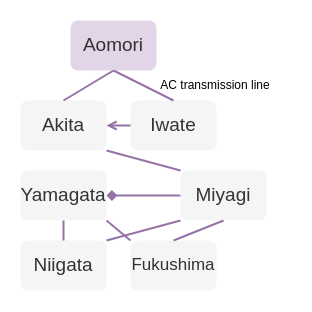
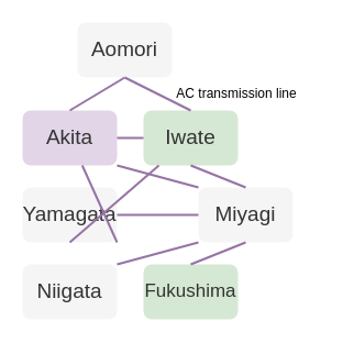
  <mxCell id="0" />
  <mxCell id="1" parent="0" />
- <mxCell id="2" value="&lt;font style=&quot;font-size: 19px&quot;&gt;Aomori&lt;/font&gt;" style="rounded=1;whiteSpace=wrap;html=1;fillColor=#e1d5e7;fontColor=#333333;strokeColor=none;" parent="1" vertex="1"><mxGeometry x="70" y="20" width="86" height="50" as="geometry" /></mxCell>
- <mxCell id="3" value="&lt;font style=&quot;font-size: 19px&quot;&gt;Iwate&lt;/font&gt;" style="rounded=1;whiteSpace=wrap;html=1;fillColor=#f5f5f5;fontColor=#333333;strokeColor=none;" parent="1" vertex="1"><mxGeometry x="130" y="100" width="86" height="50" as="geometry" /></mxCell>
- <mxCell id="4" value="&lt;font style=&quot;font-size: 19px&quot;&gt;Akita&lt;/font&gt;" style="rounded=1;whiteSpace=wrap;html=1;fillColor=#f5f5f5;fontColor=#333333;strokeColor=none;" parent="1" vertex="1"><mxGeometry x="20" y="100" width="86" height="50" as="geometry" /></mxCell>
+ <mxCell id="2" value="&lt;font style=&quot;font-size: 19px&quot;&gt;Aomori&lt;/font&gt;" style="rounded=1;whiteSpace=wrap;html=1;fillColor=#f5f5f5;fontColor=#333333;strokeColor=none;" parent="1" vertex="1"><mxGeometry x="70" y="20" width="86" height="50" as="geometry" /></mxCell>
+ <mxCell id="3" value="&lt;font style=&quot;font-size: 19px&quot;&gt;Iwate&lt;/font&gt;" style="rounded=1;whiteSpace=wrap;html=1;fillColor=#d5e8d4;fontColor=#333333;strokeColor=none;" parent="1" vertex="1"><mxGeometry x="130" y="100" width="86" height="50" as="geometry" /></mxCell>
+ <mxCell id="4" value="&lt;font style=&quot;font-size: 19px&quot;&gt;Akita&lt;/font&gt;" style="rounded=1;whiteSpace=wrap;html=1;fillColor=#e1d5e7;fontColor=#333333;strokeColor=none;" parent="1" vertex="1"><mxGeometry x="20" y="100" width="86" height="50" as="geometry" /></mxCell>
  <mxCell id="5" value="&lt;font style=&quot;font-size: 19px&quot;&gt;Miyagi&lt;/font&gt;" style="rounded=1;whiteSpace=wrap;html=1;fillColor=#f5f5f5;fontColor=#333333;strokeColor=none;" parent="1" vertex="1"><mxGeometry x="180" y="170" width="86" height="50" as="geometry" /></mxCell>
  <mxCell id="6" value="&lt;font style=&quot;font-size: 19px&quot;&gt;Yamagata&lt;/font&gt;" style="rounded=1;whiteSpace=wrap;html=1;fillColor=#f5f5f5;fontColor=#333333;strokeColor=none;" parent="1" vertex="1"><mxGeometry x="20" y="170" width="86" height="50" as="geometry" /></mxCell>
- <mxCell id="7" value="&lt;font style=&quot;font-size: 17px&quot;&gt;Fukushima&lt;/font&gt;" style="rounded=1;whiteSpace=wrap;html=1;fillColor=#f5f5f5;fontColor=#333333;strokeColor=none;" parent="1" vertex="1"><mxGeometry x="130" y="240" width="86" height="50" as="geometry" /></mxCell>
+ <mxCell id="7" value="&lt;font style=&quot;font-size: 17px&quot;&gt;Fukushima&lt;/font&gt;" style="rounded=1;whiteSpace=wrap;html=1;fillColor=#d5e8d4;fontColor=#333333;strokeColor=none;" parent="1" vertex="1"><mxGeometry x="130" y="240" width="86" height="50" as="geometry" /></mxCell>
  <mxCell id="8" value="&lt;font style=&quot;font-size: 19px&quot;&gt;Niigata&lt;/font&gt;" style="rounded=1;whiteSpace=wrap;html=1;fillColor=#f5f5f5;fontColor=#333333;strokeColor=none;" parent="1" vertex="1"><mxGeometry x="20" y="240" width="86" height="50" as="geometry" /></mxCell>
  <mxCell id="9" value="" style="endArrow=none;html=1;fillColor=#e1d5e7;strokeColor=#9673a6;entryX=0.5;entryY=1;entryDx=0;entryDy=0;exitX=0.5;exitY=0;exitDx=0;exitDy=0;strokeWidth=2;" parent="1" source="3" target="2" edge="1"><mxGeometry width="50" height="50" relative="1" as="geometry"><mxPoint x="190" y="220" as="sourcePoint" /><mxPoint x="240" y="170" as="targetPoint" /></mxGeometry></mxCell>
  <mxCell id="10" value="" style="endArrow=none;html=1;fillColor=#e1d5e7;strokeColor=#9673a6;entryX=0.5;entryY=1;entryDx=0;entryDy=0;exitX=0.5;exitY=0;exitDx=0;exitDy=0;strokeWidth=2;" parent="1" source="4" target="2" edge="1"><mxGeometry width="50" height="50" relative="1" as="geometry"><mxPoint x="183" y="110" as="sourcePoint" /><mxPoint x="123" y="80" as="targetPoint" /></mxGeometry></mxCell>
- <mxCell id="11" value="" style="endArrow=open;html=1;fillColor=#e1d5e7;strokeColor=#9673a6;entryX=1;entryY=0.5;entryDx=0;entryDy=0;exitX=0;exitY=0.5;exitDx=0;exitDy=0;strokeWidth=2;" parent="1" source="3" target="4" edge="1"><mxGeometry width="50" height="50" relative="1" as="geometry"><mxPoint x="183" y="110" as="sourcePoint" /><mxPoint x="123" y="80" as="targetPoint" /></mxGeometry></mxCell>
+ <mxCell id="11" value="" style="endArrow=none;html=1;fillColor=#e1d5e7;strokeColor=#9673a6;entryX=1;entryY=0.5;entryDx=0;entryDy=0;exitX=0;exitY=0.5;exitDx=0;exitDy=0;strokeWidth=2;" parent="1" source="3" target="4" edge="1"><mxGeometry width="50" height="50" relative="1" as="geometry"><mxPoint x="183" y="110" as="sourcePoint" /><mxPoint x="123" y="80" as="targetPoint" /></mxGeometry></mxCell>
+ <mxCell id="12" value="" style="endArrow=none;html=1;fillColor=#e1d5e7;strokeColor=#9673a6;entryX=0.5;entryY=1;entryDx=0;entryDy=0;exitX=0.5;exitY=0;exitDx=0;exitDy=0;strokeWidth=2;" parent="1" source="5" target="3" edge="1"><mxGeometry width="50" height="50" relative="1" as="geometry"><mxPoint x="140" y="135" as="sourcePoint" /><mxPoint x="116" y="135" as="targetPoint" /></mxGeometry></mxCell>
  <mxCell id="13" value="" style="endArrow=none;html=1;fillColor=#e1d5e7;strokeColor=#9673a6;entryX=1;entryY=1;entryDx=0;entryDy=0;exitX=0;exitY=0;exitDx=0;exitDy=0;strokeWidth=2;" parent="1" source="5" target="4" edge="1"><mxGeometry width="50" height="50" relative="1" as="geometry"><mxPoint x="183" y="180" as="sourcePoint" /><mxPoint x="183" y="160" as="targetPoint" /></mxGeometry></mxCell>
- <mxCell id="14" value="" style="endArrow=diamond;html=1;fillColor=#e1d5e7;strokeColor=#9673a6;entryX=1;entryY=0.5;entryDx=0;entryDy=0;exitX=0;exitY=0.5;exitDx=0;exitDy=0;strokeWidth=2;" parent="1" source="5" target="6" edge="1"><mxGeometry width="50" height="50" relative="1" as="geometry"><mxPoint x="140" y="180" as="sourcePoint" /><mxPoint x="116" y="160" as="targetPoint" /></mxGeometry></mxCell>
+ <mxCell id="14" value="" style="endArrow=none;html=1;fillColor=#e1d5e7;strokeColor=#9673a6;entryX=1;entryY=0.5;entryDx=0;entryDy=0;exitX=0;exitY=0.5;exitDx=0;exitDy=0;strokeWidth=2;" parent="1" source="5" target="6" edge="1"><mxGeometry width="50" height="50" relative="1" as="geometry"><mxPoint x="140" y="180" as="sourcePoint" /><mxPoint x="116" y="160" as="targetPoint" /></mxGeometry></mxCell>
  <mxCell id="15" value="" style="endArrow=none;html=1;fillColor=#e1d5e7;strokeColor=#9673a6;entryX=0.5;entryY=0;entryDx=0;entryDy=0;exitX=0.5;exitY=1;exitDx=0;exitDy=0;strokeWidth=2;" parent="1" source="5" target="7" edge="1"><mxGeometry width="50" height="50" relative="1" as="geometry"><mxPoint x="140" y="205" as="sourcePoint" /><mxPoint x="116" y="205" as="targetPoint" /></mxGeometry></mxCell>
- <mxCell id="16" value="" style="endArrow=none;html=1;fillColor=#e1d5e7;strokeColor=#9673a6;entryX=0;entryY=0;entryDx=0;entryDy=0;exitX=1;exitY=1;exitDx=0;exitDy=0;strokeWidth=2;" parent="1" source="6" target="7" edge="1"><mxGeometry width="50" height="50" relative="1" as="geometry"><mxPoint x="183" y="230" as="sourcePoint" /><mxPoint x="183" y="250" as="targetPoint" /></mxGeometry></mxCell>
- <mxCell id="17" value="" style="endArrow=none;html=1;fillColor=#e1d5e7;strokeColor=#9673a6;entryX=0.5;entryY=0;entryDx=0;entryDy=0;exitX=0.5;exitY=1;exitDx=0;exitDy=0;strokeWidth=2;" parent="1" source="6" target="8" edge="1"><mxGeometry width="50" height="50" relative="1" as="geometry"><mxPoint x="116" y="230" as="sourcePoint" /><mxPoint x="140" y="250" as="targetPoint" /></mxGeometry></mxCell>
+ <mxCell id="16" value="" style="endArrow=none;html=1;fillColor=#e1d5e7;strokeColor=#9673a6;exitX=1;exitY=1;exitDx=0;exitDy=0;strokeWidth=2;" parent="1" source="6" target="4" edge="1"><mxGeometry width="50" height="50" relative="1" as="geometry"><mxPoint x="183" y="230" as="sourcePoint" /><mxPoint x="183" y="250" as="targetPoint" /></mxGeometry></mxCell>
+ <mxCell id="17" value="" style="endArrow=none;html=1;fillColor=#e1d5e7;strokeColor=#9673a6;exitX=0.5;exitY=1;exitDx=0;exitDy=0;strokeWidth=2;" parent="1" source="6" target="3" edge="1"><mxGeometry width="50" height="50" relative="1" as="geometry"><mxPoint x="116" y="230" as="sourcePoint" /><mxPoint x="140" y="250" as="targetPoint" /></mxGeometry></mxCell>
  <mxCell id="18" value="AC transmission line" style="text;html=1;strokeColor=none;fillColor=none;align=center;verticalAlign=middle;whiteSpace=wrap;rounded=0;" parent="1" vertex="1"><mxGeometry x="140" y="80" width="150" height="10" as="geometry" /></mxCell>
  <mxCell id="19" value="" style="endArrow=none;html=1;fillColor=#e1d5e7;strokeColor=#9673a6;entryX=1;entryY=0;entryDx=0;entryDy=0;exitX=0;exitY=1;exitDx=0;exitDy=0;strokeWidth=2;" edge="1" parent="1" source="5" target="8"><mxGeometry width="50" height="50" relative="1" as="geometry"><mxPoint x="116" y="230" as="sourcePoint" /><mxPoint x="140" y="250" as="targetPoint" /></mxGeometry></mxCell>
